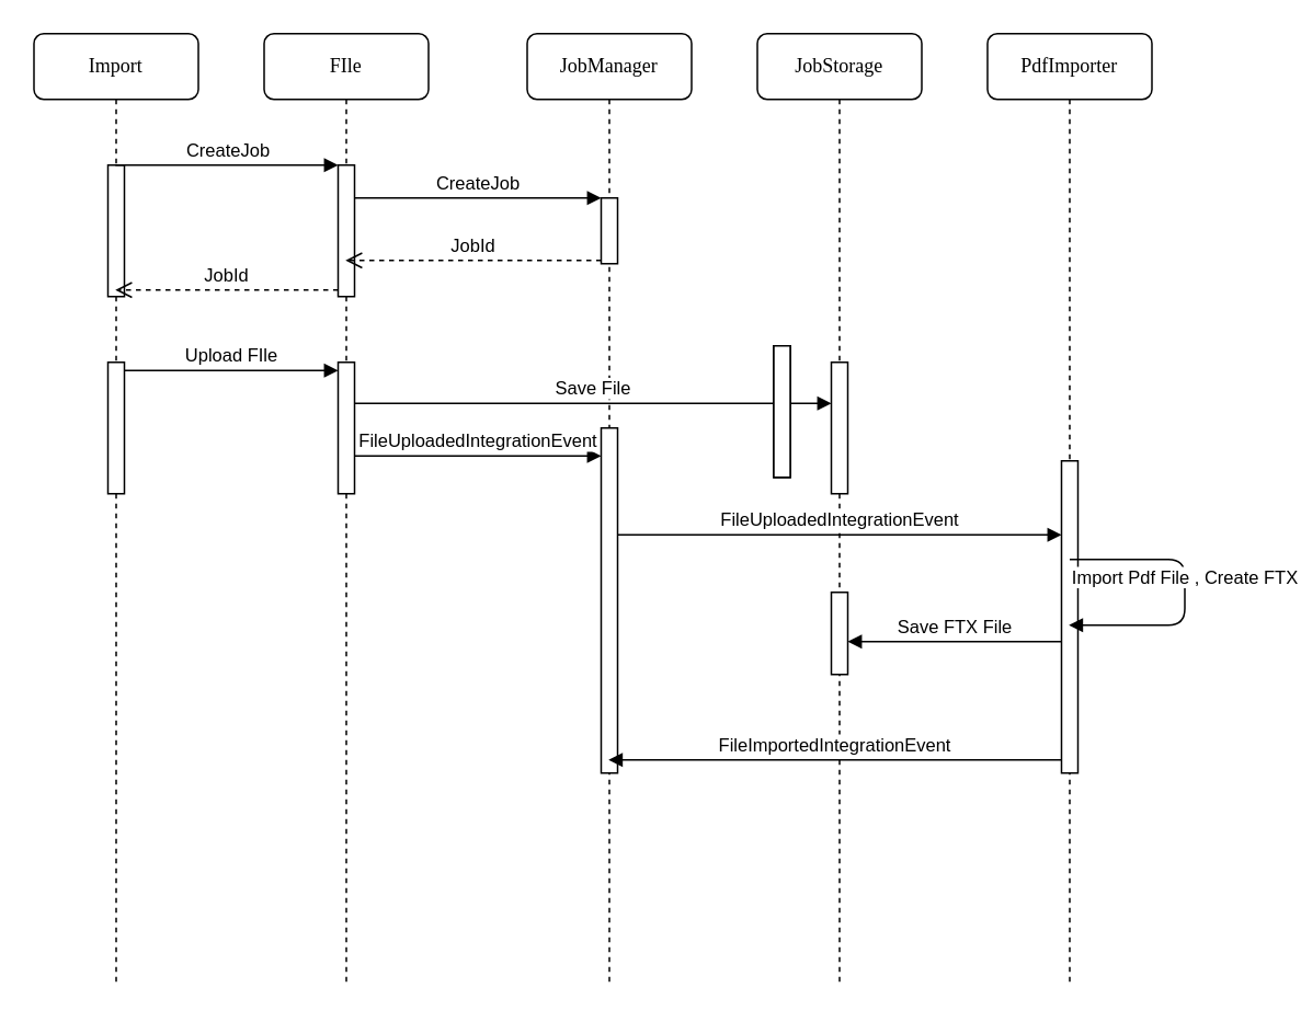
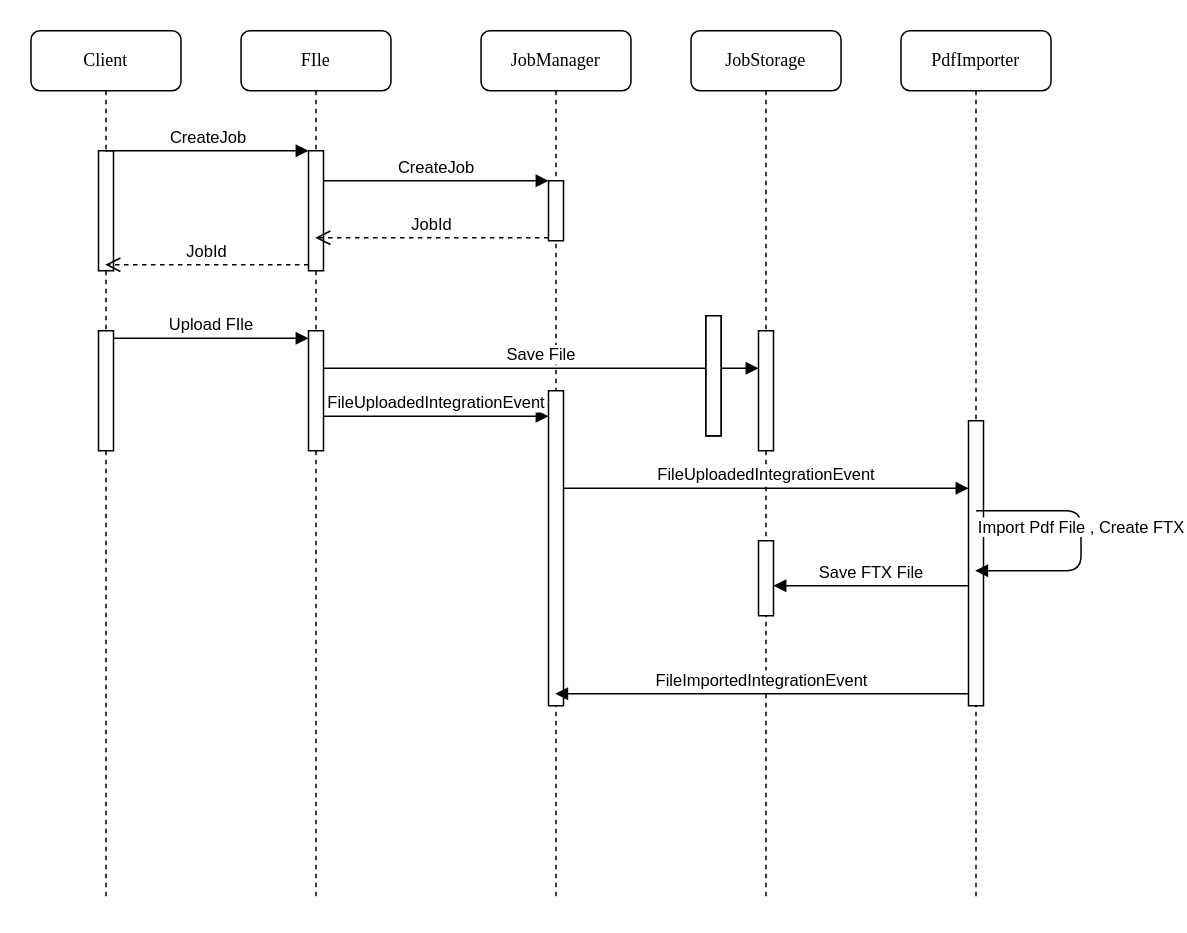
  <mxCell id="0" />
  <mxCell id="1" parent="0" />
  <mxCell id="2" value="FIle" style="shape=umlLifeline;perimeter=lifelinePerimeter;whiteSpace=wrap;html=1;container=1;collapsible=0;recursiveResize=0;outlineConnect=0;rounded=1;shadow=0;comic=0;labelBackgroundColor=none;strokeWidth=1;fontFamily=Verdana;fontSize=12;align=center;" parent="1" vertex="1"><mxGeometry x="160" y="20" width="100" height="580" as="geometry" /></mxCell>
  <mxCell id="3" value="" style="html=1;points=[];perimeter=orthogonalPerimeter;" vertex="1" parent="2"><mxGeometry x="45" y="80" width="10" height="80" as="geometry" /></mxCell>
  <mxCell id="4" value="" style="html=1;points=[];perimeter=orthogonalPerimeter;" vertex="1" parent="2"><mxGeometry x="45" y="200" width="10" height="80" as="geometry" /></mxCell>
  <mxCell id="5" value="JobManager" style="shape=umlLifeline;perimeter=lifelinePerimeter;whiteSpace=wrap;html=1;container=1;collapsible=0;recursiveResize=0;outlineConnect=0;rounded=1;shadow=0;comic=0;labelBackgroundColor=none;strokeWidth=1;fontFamily=Verdana;fontSize=12;align=center;" parent="1" vertex="1"><mxGeometry x="320" y="20" width="100" height="580" as="geometry" /></mxCell>
  <mxCell id="6" value="" style="html=1;points=[];perimeter=orthogonalPerimeter;" vertex="1" parent="5"><mxGeometry x="45" y="100" width="10" height="40" as="geometry" /></mxCell>
  <mxCell id="7" value="" style="html=1;points=[];perimeter=orthogonalPerimeter;" vertex="1" parent="5"><mxGeometry x="45" y="240" width="10" height="210" as="geometry" /></mxCell>
  <mxCell id="8" value="JobStorage" style="shape=umlLifeline;perimeter=lifelinePerimeter;whiteSpace=wrap;html=1;container=1;collapsible=0;recursiveResize=0;outlineConnect=0;rounded=1;shadow=0;comic=0;labelBackgroundColor=none;strokeWidth=1;fontFamily=Verdana;fontSize=12;align=center;" parent="1" vertex="1"><mxGeometry x="460" y="20" width="100" height="580" as="geometry" /></mxCell>
  <mxCell id="9" value="" style="html=1;points=[];perimeter=orthogonalPerimeter;" vertex="1" parent="8"><mxGeometry x="45" y="200" width="10" height="80" as="geometry" /></mxCell>
  <mxCell id="10" value="" style="html=1;points=[];perimeter=orthogonalPerimeter;" vertex="1" parent="8"><mxGeometry x="45" y="340" width="10" height="50" as="geometry" /></mxCell>
  <mxCell id="11" value="PdfImporter" style="shape=umlLifeline;perimeter=lifelinePerimeter;whiteSpace=wrap;html=1;container=1;collapsible=0;recursiveResize=0;outlineConnect=0;rounded=1;shadow=0;comic=0;labelBackgroundColor=none;strokeWidth=1;fontFamily=Verdana;fontSize=12;align=center;" parent="1" vertex="1"><mxGeometry x="600" y="20" width="100" height="580" as="geometry" /></mxCell>
  <mxCell id="12" value="" style="html=1;points=[];perimeter=orthogonalPerimeter;" vertex="1" parent="11"><mxGeometry x="45" y="260" width="10" height="190" as="geometry" /></mxCell>
- <mxCell id="13" value="Import" style="shape=umlLifeline;perimeter=lifelinePerimeter;whiteSpace=wrap;html=1;container=1;collapsible=0;recursiveResize=0;outlineConnect=0;rounded=1;shadow=0;comic=0;labelBackgroundColor=none;strokeWidth=1;fontFamily=Verdana;fontSize=12;align=center;" parent="1" vertex="1"><mxGeometry x="20" y="20" width="100" height="580" as="geometry" /></mxCell>
+ <mxCell id="13" value="Client" style="shape=umlLifeline;perimeter=lifelinePerimeter;whiteSpace=wrap;html=1;container=1;collapsible=0;recursiveResize=0;outlineConnect=0;rounded=1;shadow=0;comic=0;labelBackgroundColor=none;strokeWidth=1;fontFamily=Verdana;fontSize=12;align=center;" parent="1" vertex="1"><mxGeometry x="20" y="20" width="100" height="580" as="geometry" /></mxCell>
  <mxCell id="14" value="" style="html=1;points=[];perimeter=orthogonalPerimeter;" vertex="1" parent="13"><mxGeometry x="45" y="80" width="10" height="80" as="geometry" /></mxCell>
  <mxCell id="15" value="" style="html=1;points=[];perimeter=orthogonalPerimeter;" vertex="1" parent="13"><mxGeometry x="45" y="200" width="10" height="80" as="geometry" /></mxCell>
  <mxCell id="16" value="CreateJob" style="html=1;verticalAlign=bottom;endArrow=block;entryX=0;entryY=0;" edge="1" target="3" parent="1" source="13"><mxGeometry relative="1" as="geometry"><mxPoint x="135" y="100" as="sourcePoint" /></mxGeometry></mxCell>
  <mxCell id="17" value="JobId" style="html=1;verticalAlign=bottom;endArrow=open;dashed=1;endSize=8;exitX=0;exitY=0.95;" edge="1" source="3" parent="1" target="13"><mxGeometry relative="1" as="geometry"><mxPoint x="135" y="176" as="targetPoint" /></mxGeometry></mxCell>
  <mxCell id="18" value="CreateJob" style="html=1;verticalAlign=bottom;endArrow=block;entryX=0;entryY=0;" edge="1" target="6" parent="1" source="3"><mxGeometry relative="1" as="geometry"><mxPoint x="295" y="100" as="sourcePoint" /></mxGeometry></mxCell>
  <mxCell id="19" value="JobId" style="html=1;verticalAlign=bottom;endArrow=open;dashed=1;endSize=8;exitX=0;exitY=0.95;" edge="1" source="6" parent="1" target="2"><mxGeometry relative="1" as="geometry"><mxPoint x="295" y="176" as="targetPoint" /></mxGeometry></mxCell>
  <mxCell id="20" value="Upload FIle" style="html=1;verticalAlign=bottom;endArrow=block;" edge="1" parent="1"><mxGeometry width="80" relative="1" as="geometry"><mxPoint x="75" y="225" as="sourcePoint" /><mxPoint x="205" y="225" as="targetPoint" /></mxGeometry></mxCell>
  <mxCell id="21" value="Save File" style="html=1;verticalAlign=bottom;endArrow=block;" edge="1" parent="1"><mxGeometry width="80" relative="1" as="geometry"><mxPoint x="215" y="245" as="sourcePoint" /><mxPoint x="505" y="245" as="targetPoint" /></mxGeometry></mxCell>
  <mxCell id="22" value="FileUploadedIntegrationEvent" style="html=1;verticalAlign=bottom;endArrow=block;" edge="1" parent="1"><mxGeometry width="80" relative="1" as="geometry"><mxPoint x="215" y="277" as="sourcePoint" /><mxPoint x="365" y="277" as="targetPoint" /></mxGeometry></mxCell>
  <mxCell id="23" value="" style="html=1;points=[];perimeter=orthogonalPerimeter;" vertex="1" parent="1"><mxGeometry x="470" y="210" width="10" height="80" as="geometry" /></mxCell>
  <mxCell id="24" value="" style="html=1;points=[];perimeter=orthogonalPerimeter;" vertex="1" parent="1"><mxGeometry x="470" y="210" width="10" height="80" as="geometry" /></mxCell>
  <mxCell id="25" value="" style="html=1;points=[];perimeter=orthogonalPerimeter;" vertex="1" parent="1"><mxGeometry x="470" y="210" width="10" height="80" as="geometry" /></mxCell>
  <mxCell id="26" value="FileUploadedIntegrationEvent" style="html=1;verticalAlign=bottom;endArrow=block;" edge="1" parent="1"><mxGeometry width="80" relative="1" as="geometry"><mxPoint x="375" y="325" as="sourcePoint" /><mxPoint x="645" y="325" as="targetPoint" /></mxGeometry></mxCell>
  <mxCell id="27" value="Save FTX File" style="html=1;verticalAlign=bottom;endArrow=block;" edge="1" parent="1"><mxGeometry width="80" relative="1" as="geometry"><mxPoint x="645" y="390" as="sourcePoint" /><mxPoint x="515" y="390" as="targetPoint" /></mxGeometry></mxCell>
  <mxCell id="28" value="Import Pdf File , Create FTX" style="html=1;verticalAlign=bottom;endArrow=block;" edge="1" parent="1" target="11"><mxGeometry x="-0.003" width="80" relative="1" as="geometry"><mxPoint x="650" y="340" as="sourcePoint" /><mxPoint x="720" y="420" as="targetPoint" /><Array as="points"><mxPoint x="720" y="340" /><mxPoint x="720" y="380" /></Array><mxPoint as="offset" /></mxGeometry></mxCell>
  <mxCell id="29" value="FileImportedIntegrationEvent" style="html=1;verticalAlign=bottom;endArrow=block;" edge="1" parent="1"><mxGeometry width="80" relative="1" as="geometry"><mxPoint x="645" y="462" as="sourcePoint" /><mxPoint x="369.5" y="462" as="targetPoint" /></mxGeometry></mxCell>
